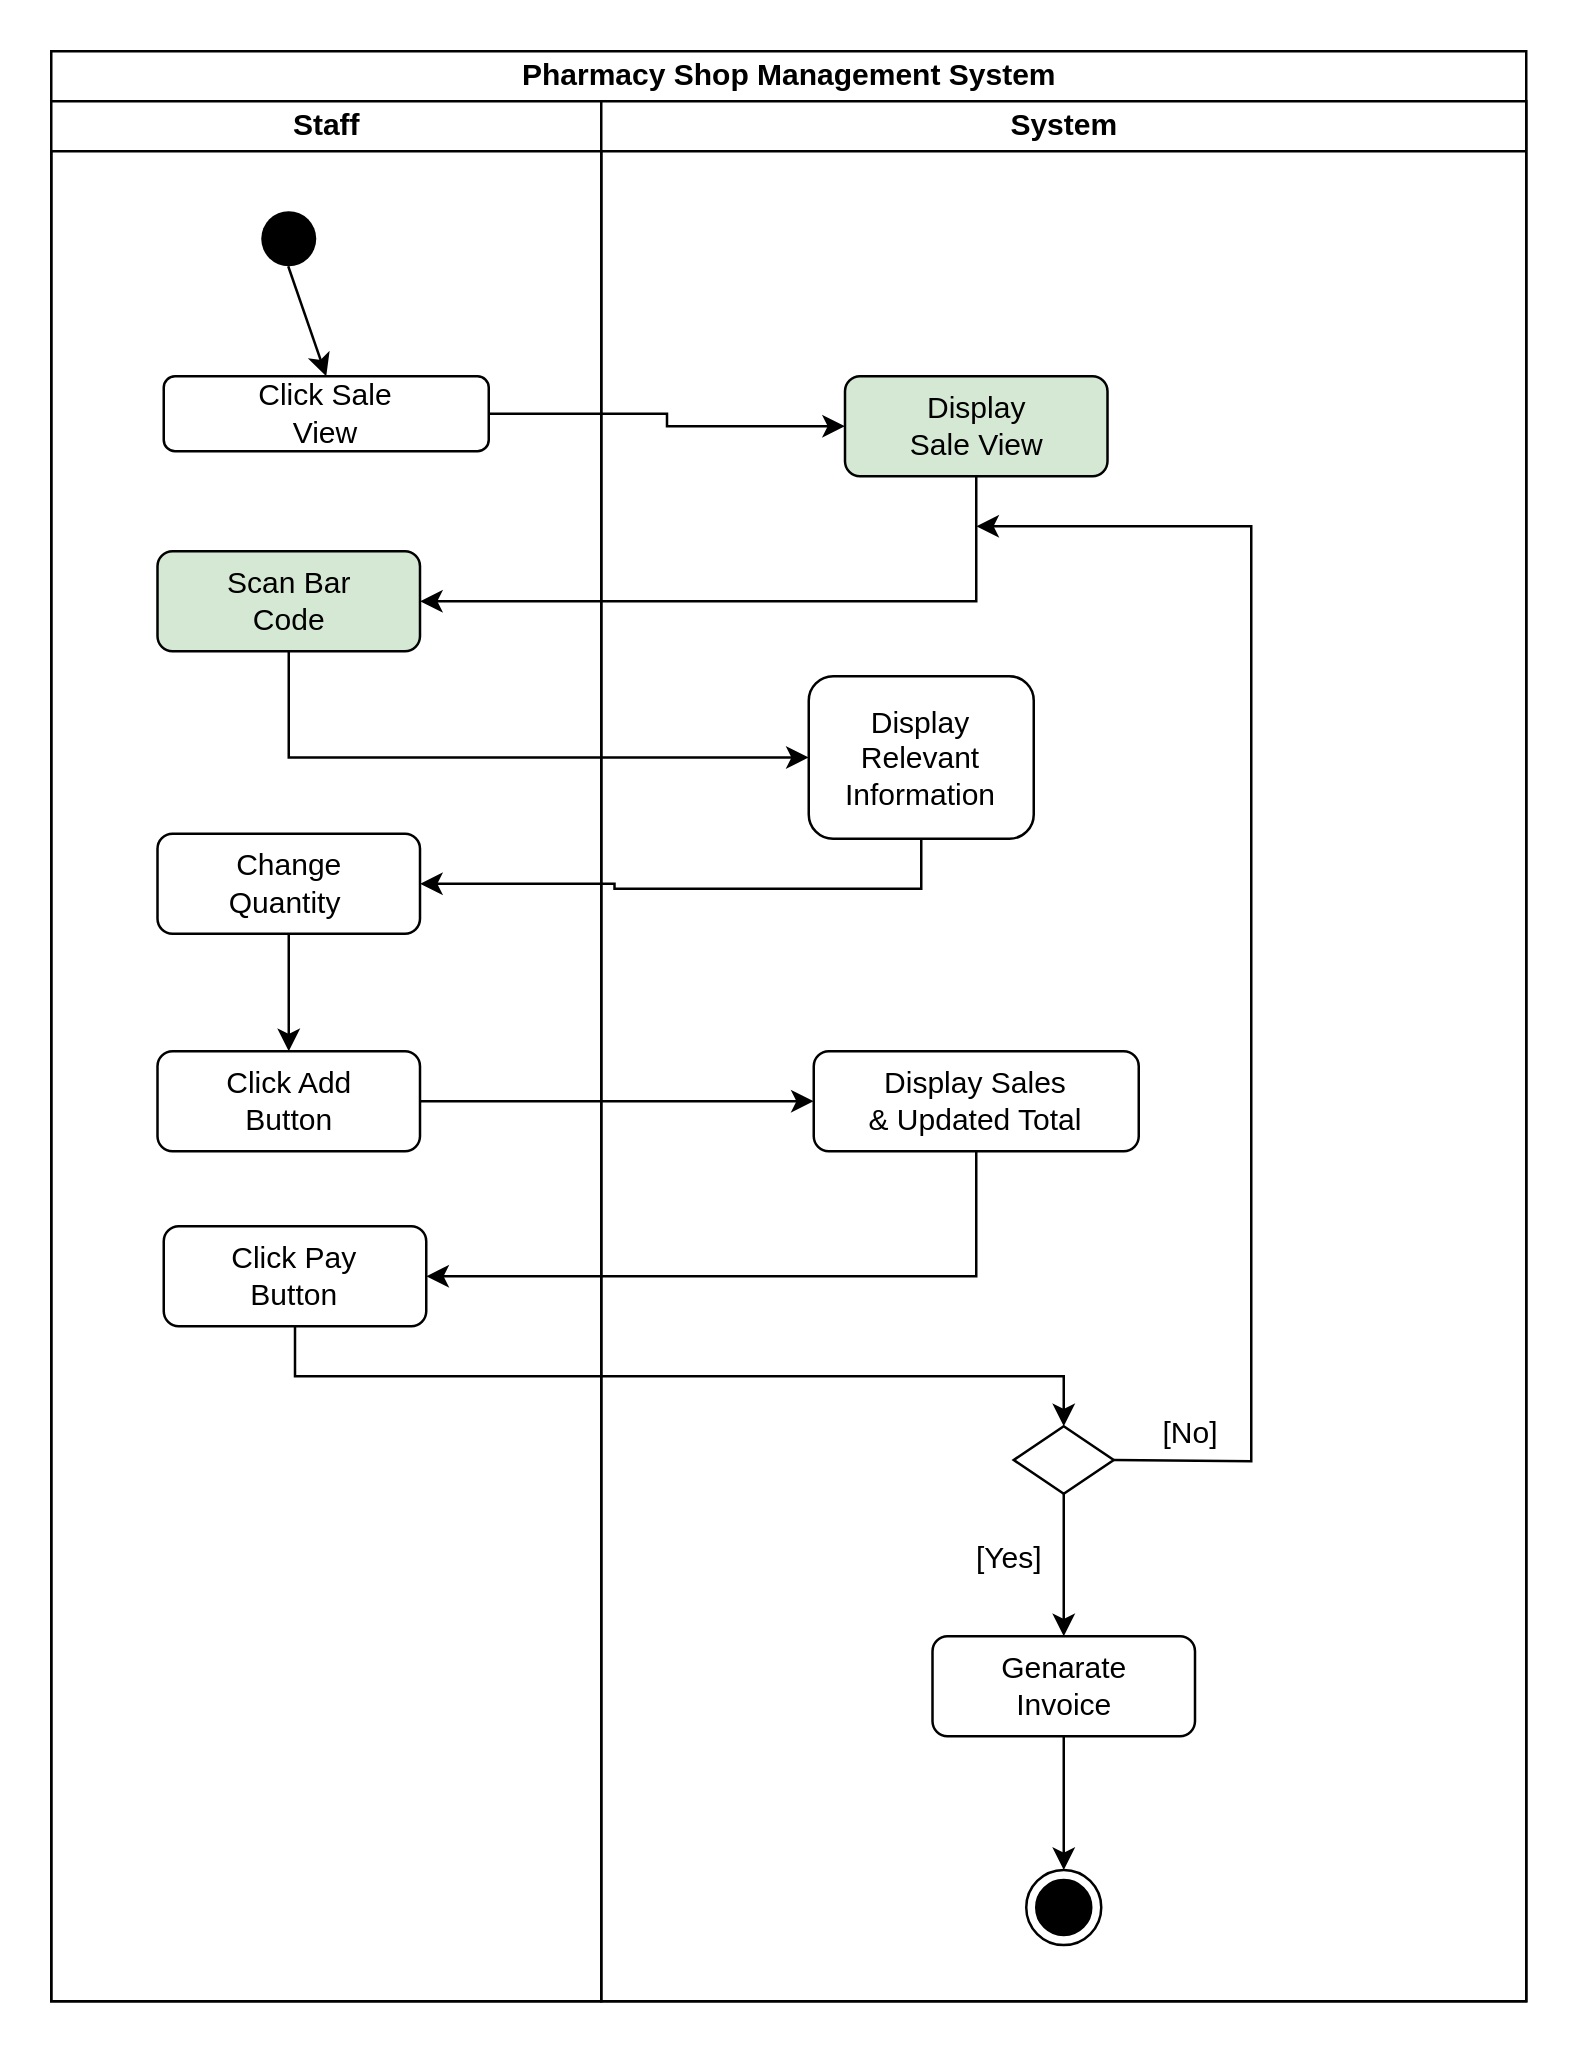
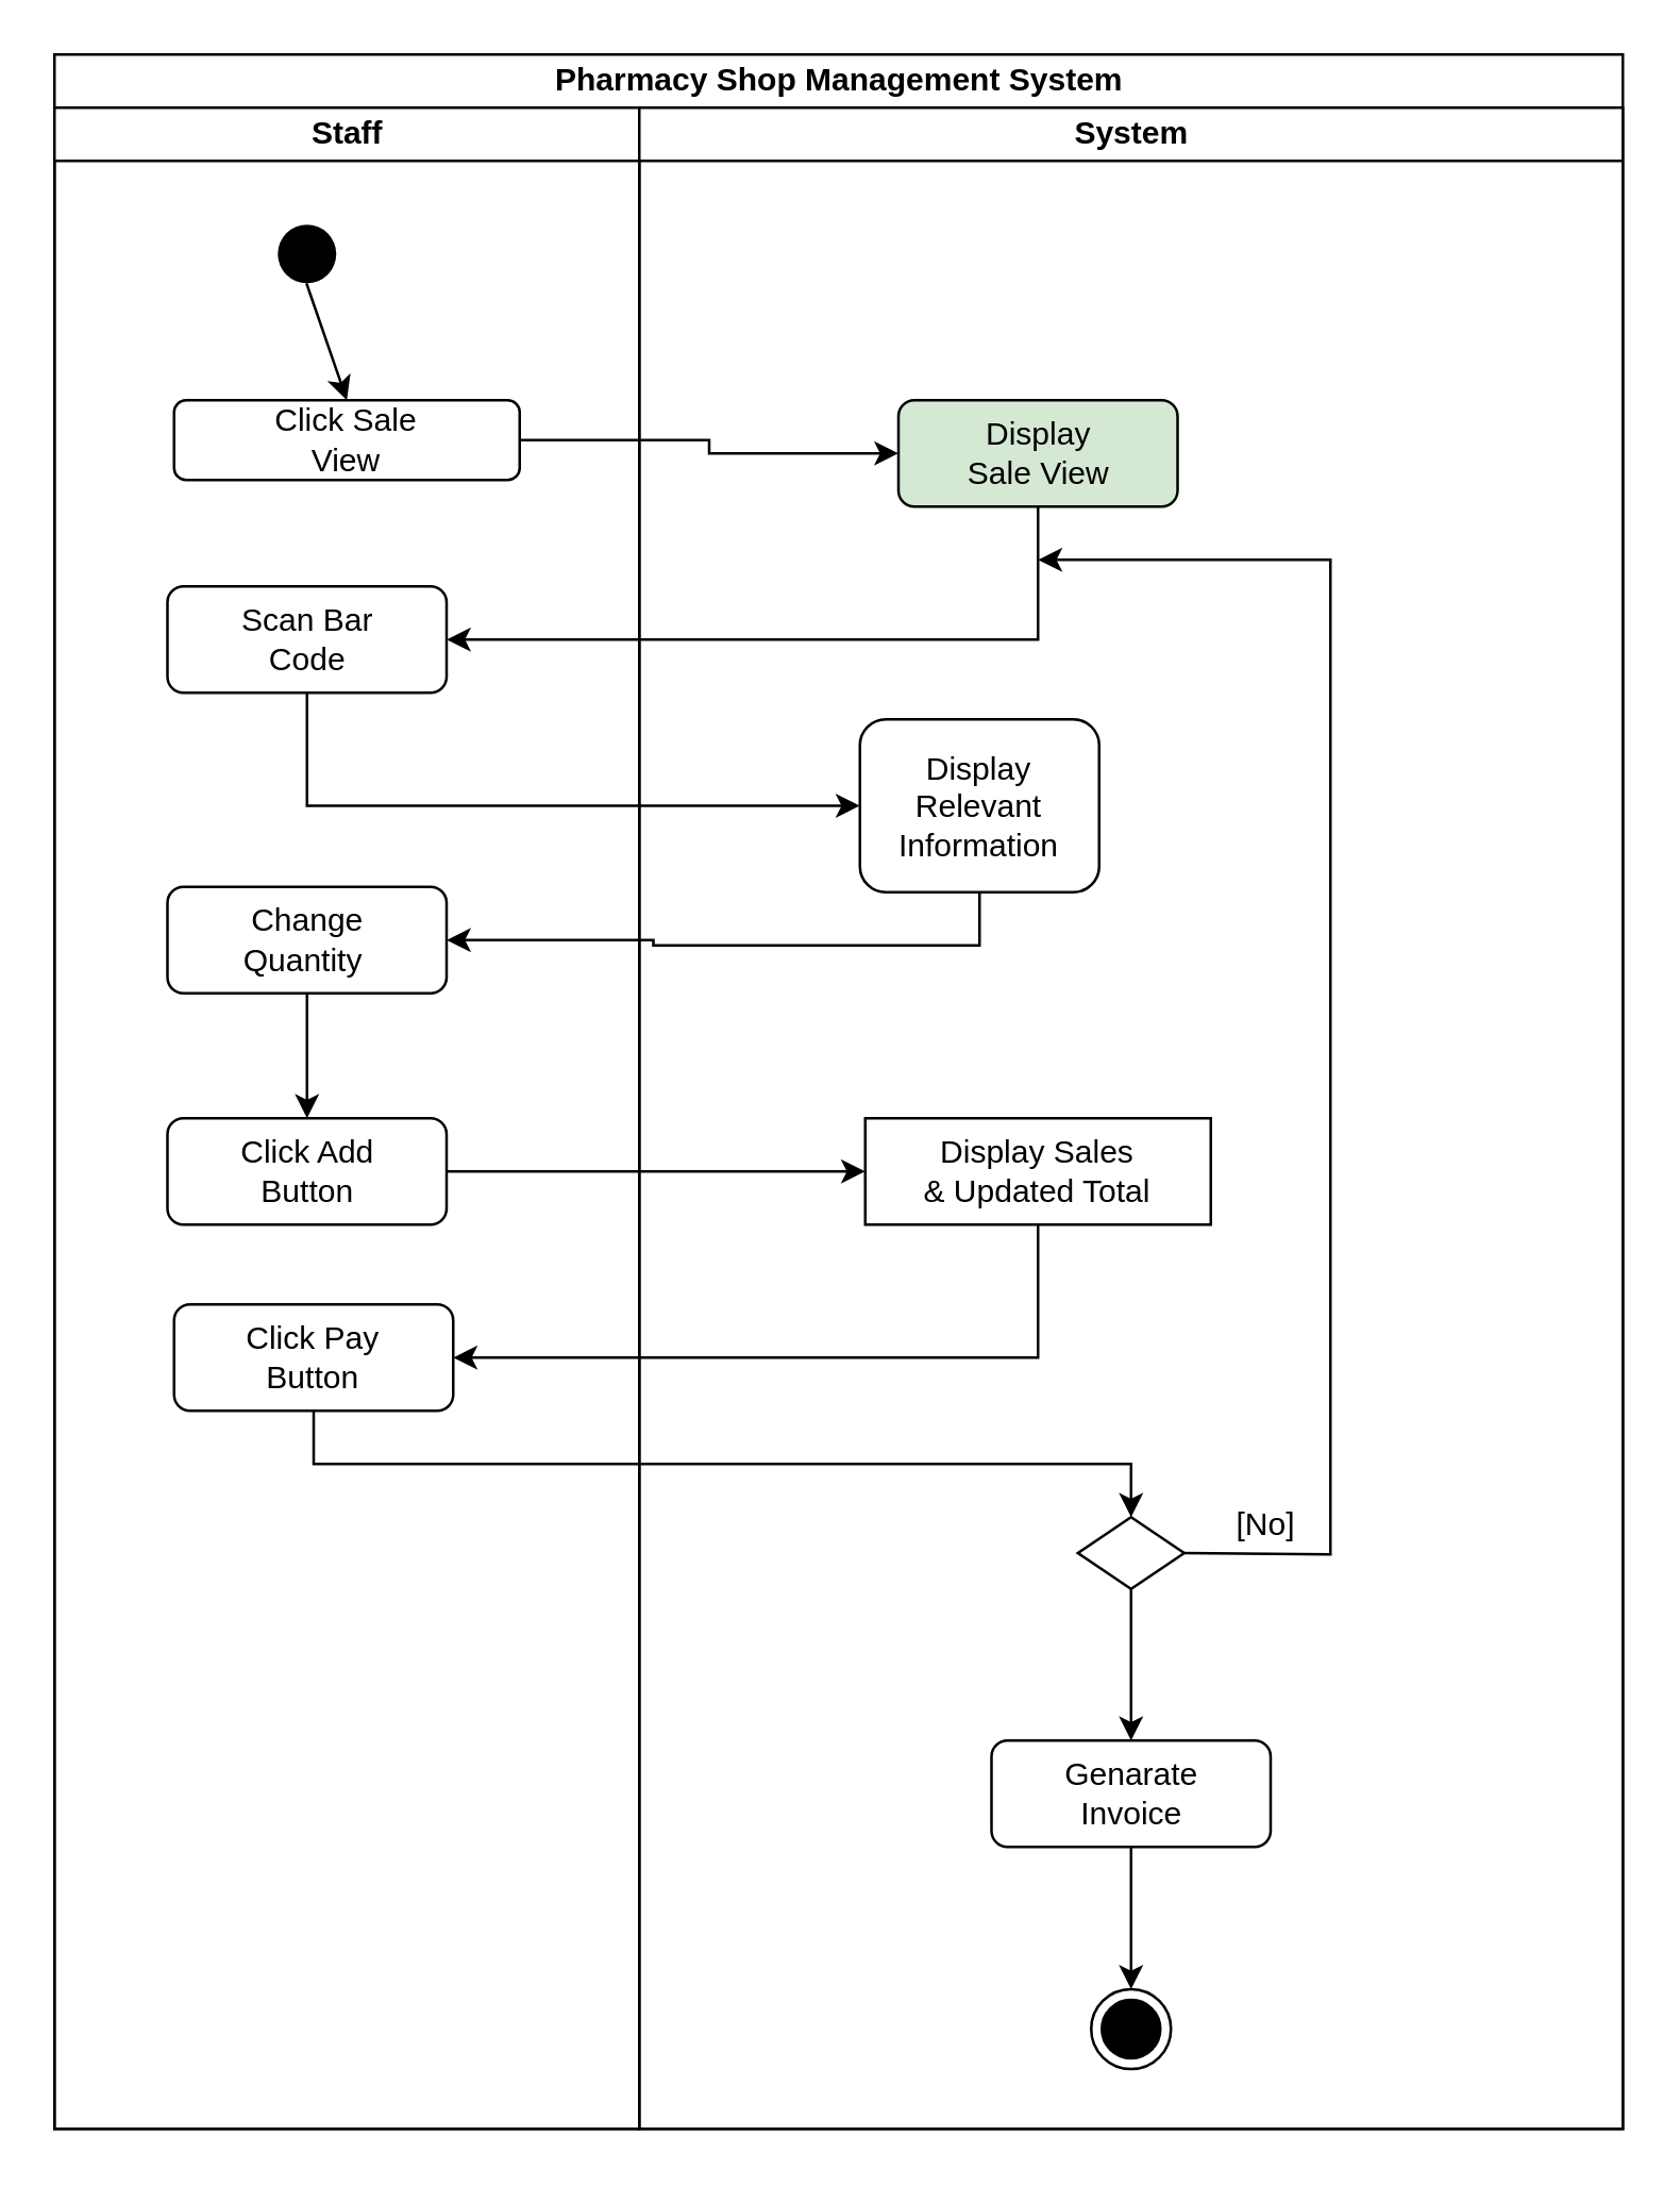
  <mxCell id="0" />
  <mxCell id="1" parent="0" />
  <mxCell id="2" value="Pharmacy Shop Management System" style="swimlane;childLayout=stackLayout;resizeParent=1;resizeParentMax=0;startSize=20;html=1;" parent="1" vertex="1"><mxGeometry x="20" y="20" width="590" height="780" as="geometry" /></mxCell>
  <mxCell id="3" value="Staff" style="swimlane;startSize=20;html=1;" parent="2" vertex="1"><mxGeometry y="20" width="220" height="760" as="geometry" /></mxCell>
  <mxCell id="4" style="rounded=0;orthogonalLoop=1;jettySize=auto;html=1;exitX=0.493;exitY=0.867;exitDx=0;exitDy=0;entryX=0.5;entryY=0;entryDx=0;entryDy=0;exitPerimeter=0;" parent="3" source="5" target="6" edge="1"><mxGeometry relative="1" as="geometry" /></mxCell>
  <mxCell id="5" value="" style="ellipse;shape=startState;fillColor=#000000;strokeColor=none;" parent="3" vertex="1"><mxGeometry x="80" y="40" width="30" height="30" as="geometry" /></mxCell>
  <mxCell id="6" value="Click Sale&lt;br&gt;View" style="rounded=1;whiteSpace=wrap;html=1;" parent="3" vertex="1"><mxGeometry x="45" y="110" width="130" height="30" as="geometry" /></mxCell>
- <mxCell id="7" value="Scan Bar&lt;br&gt;Code" style="rounded=1;whiteSpace=wrap;html=1;fillColor=#d5e8d4;" parent="3" vertex="1"><mxGeometry x="42.5" y="180" width="105" height="40" as="geometry" /></mxCell>
+ <mxCell id="7" value="Scan Bar&lt;br&gt;Code" style="rounded=1;whiteSpace=wrap;html=1;" parent="3" vertex="1"><mxGeometry x="42.5" y="180" width="105" height="40" as="geometry" /></mxCell>
  <mxCell id="8" style="edgeStyle=orthogonalEdgeStyle;rounded=0;orthogonalLoop=1;jettySize=auto;html=1;exitX=0.5;exitY=1;exitDx=0;exitDy=0;entryX=0.5;entryY=0;entryDx=0;entryDy=0;" parent="3" source="9" target="10" edge="1"><mxGeometry relative="1" as="geometry" /></mxCell>
  <mxCell id="9" value="Change&lt;br&gt;Quantity&amp;nbsp;" style="rounded=1;whiteSpace=wrap;html=1;" parent="3" vertex="1"><mxGeometry x="42.5" y="293" width="105" height="40" as="geometry" /></mxCell>
  <mxCell id="10" value="Click Add&lt;br&gt;Button" style="rounded=1;whiteSpace=wrap;html=1;" parent="3" vertex="1"><mxGeometry x="42.5" y="380" width="105" height="40" as="geometry" /></mxCell>
  <mxCell id="11" value="Click Pay&lt;br&gt;Button" style="rounded=1;whiteSpace=wrap;html=1;" parent="3" vertex="1"><mxGeometry x="45" y="450" width="105" height="40" as="geometry" /></mxCell>
  <mxCell id="12" style="edgeStyle=orthogonalEdgeStyle;rounded=0;orthogonalLoop=1;jettySize=auto;html=1;exitX=1;exitY=0.5;exitDx=0;exitDy=0;entryX=0;entryY=0.5;entryDx=0;entryDy=0;" parent="2" source="6" target="25" edge="1"><mxGeometry relative="1" as="geometry" /></mxCell>
  <mxCell id="13" style="edgeStyle=orthogonalEdgeStyle;rounded=0;orthogonalLoop=1;jettySize=auto;html=1;exitX=0.5;exitY=1;exitDx=0;exitDy=0;entryX=1;entryY=0.5;entryDx=0;entryDy=0;" parent="2" source="25" target="7" edge="1"><mxGeometry relative="1" as="geometry" /></mxCell>
  <mxCell id="14" style="edgeStyle=orthogonalEdgeStyle;rounded=0;orthogonalLoop=1;jettySize=auto;html=1;exitX=0.5;exitY=1;exitDx=0;exitDy=0;entryX=0;entryY=0.5;entryDx=0;entryDy=0;" parent="2" source="7" target="29" edge="1"><mxGeometry relative="1" as="geometry" /></mxCell>
  <mxCell id="15" style="edgeStyle=orthogonalEdgeStyle;rounded=0;orthogonalLoop=1;jettySize=auto;html=1;exitX=0.5;exitY=1;exitDx=0;exitDy=0;entryX=1;entryY=0.5;entryDx=0;entryDy=0;" parent="2" source="29" target="9" edge="1"><mxGeometry relative="1" as="geometry" /></mxCell>
  <mxCell id="16" style="edgeStyle=orthogonalEdgeStyle;rounded=0;orthogonalLoop=1;jettySize=auto;html=1;exitX=1;exitY=0.5;exitDx=0;exitDy=0;entryX=0;entryY=0.5;entryDx=0;entryDy=0;" parent="2" source="10" target="30" edge="1"><mxGeometry relative="1" as="geometry" /></mxCell>
  <mxCell id="17" style="edgeStyle=orthogonalEdgeStyle;rounded=0;orthogonalLoop=1;jettySize=auto;html=1;exitX=0.5;exitY=1;exitDx=0;exitDy=0;entryX=1;entryY=0.5;entryDx=0;entryDy=0;" parent="2" source="30" target="11" edge="1"><mxGeometry relative="1" as="geometry" /></mxCell>
  <mxCell id="18" style="edgeStyle=orthogonalEdgeStyle;rounded=0;orthogonalLoop=1;jettySize=auto;html=1;exitX=0.5;exitY=1;exitDx=0;exitDy=0;entryX=0.5;entryY=0;entryDx=0;entryDy=0;" parent="2" source="11" target="23" edge="1"><mxGeometry relative="1" as="geometry" /></mxCell>
  <mxCell id="19" value="System" style="swimlane;startSize=20;html=1;" parent="2" vertex="1"><mxGeometry x="220" y="20" width="370" height="760" as="geometry" /></mxCell>
  <mxCell id="20" value="[No]" style="text;html=1;strokeColor=none;fillColor=none;align=center;verticalAlign=middle;whiteSpace=wrap;rounded=0;" parent="19" vertex="1"><mxGeometry x="197.5" y="518" width="76" height="30" as="geometry" /></mxCell>
  <mxCell id="21" style="edgeStyle=orthogonalEdgeStyle;rounded=0;orthogonalLoop=1;jettySize=auto;html=1;exitX=0.5;exitY=1;exitDx=0;exitDy=0;entryX=0.5;entryY=0;entryDx=0;entryDy=0;" parent="19" source="23" target="27" edge="1"><mxGeometry relative="1" as="geometry" /></mxCell>
  <mxCell id="22" style="rounded=0;orthogonalLoop=1;jettySize=auto;html=1;exitX=1;exitY=0.5;exitDx=0;exitDy=0;" parent="19" source="23" edge="1"><mxGeometry relative="1" as="geometry"><mxPoint x="150" y="170" as="targetPoint" /><Array as="points"><mxPoint x="260" y="544" /><mxPoint x="260" y="170" /></Array></mxGeometry></mxCell>
  <mxCell id="23" value="" style="rhombus;whiteSpace=wrap;html=1;" parent="19" vertex="1"><mxGeometry x="165" y="530" width="40" height="27" as="geometry" /></mxCell>
  <mxCell id="24" value="" style="ellipse;html=1;shape=endState;fillColor=#000000;strokeColor=#000000;" parent="19" vertex="1"><mxGeometry x="170" y="707.5" width="30" height="30" as="geometry" /></mxCell>
  <mxCell id="25" value="Display&lt;br&gt;Sale View" style="rounded=1;whiteSpace=wrap;html=1;fillColor=#d5e8d4;" parent="19" vertex="1"><mxGeometry x="97.5" y="110" width="105" height="40" as="geometry" /></mxCell>
  <mxCell id="26" style="edgeStyle=orthogonalEdgeStyle;rounded=0;orthogonalLoop=1;jettySize=auto;html=1;exitX=0.5;exitY=1;exitDx=0;exitDy=0;entryX=0.5;entryY=0;entryDx=0;entryDy=0;" parent="19" source="27" target="24" edge="1"><mxGeometry relative="1" as="geometry" /></mxCell>
  <mxCell id="27" value="Genarate&lt;br&gt;Invoice" style="rounded=1;whiteSpace=wrap;html=1;" parent="19" vertex="1"><mxGeometry x="132.5" y="614" width="105" height="40" as="geometry" /></mxCell>
- <mxCell id="28" value="[Yes]" style="text;html=1;strokeColor=none;fillColor=none;align=center;verticalAlign=middle;whiteSpace=wrap;rounded=0;" parent="19" vertex="1"><mxGeometry x="105.5" y="568" width="115" height="30" as="geometry" /></mxCell>
  <mxCell id="29" value="Display&lt;br&gt;Relevant Information" style="rounded=1;whiteSpace=wrap;html=1;" parent="19" vertex="1"><mxGeometry x="83" y="230" width="90" height="65" as="geometry" /></mxCell>
- <mxCell id="30" value="Display Sales&lt;br&gt;&amp;amp; Updated Total" style="rounded=1;whiteSpace=wrap;html=1;" parent="19" vertex="1"><mxGeometry x="85" y="380" width="130" height="40" as="geometry" /></mxCell>
+ <mxCell id="30" value="Display Sales&lt;br&gt;&amp;amp; Updated Total" style="whiteSpace=wrap;html=1;rounded=0;" parent="19" vertex="1"><mxGeometry x="85" y="380" width="130" height="40" as="geometry" /></mxCell>
